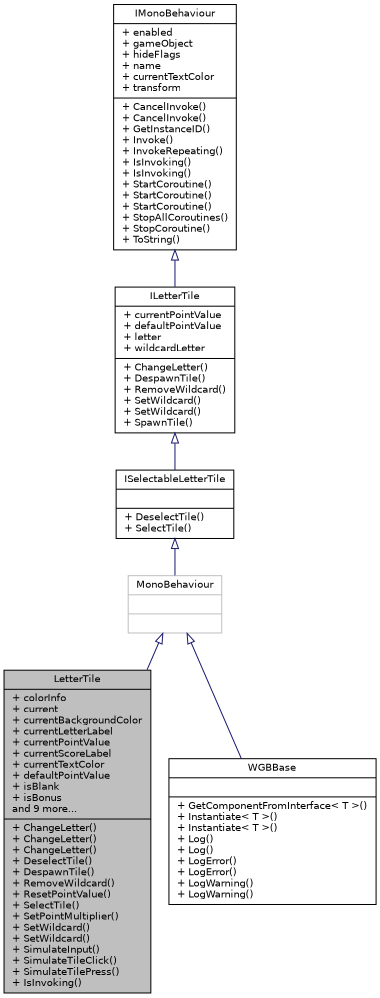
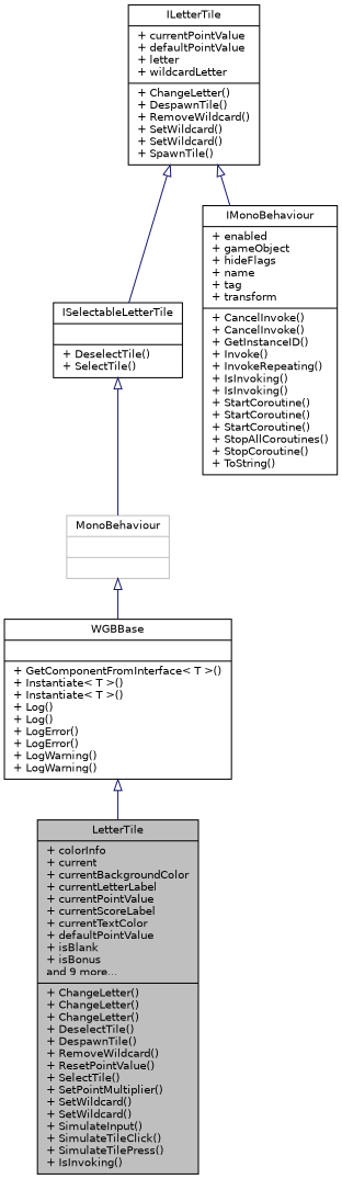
  digraph {
    node [color=black fontname=Helvetica fontsize=10 shape=record]
    edge [arrowtail=onormal color=midnightblue dir=back fontname=Helvetica fontsize=10 labelfontname=Helvetica labelfontsize=10 style=solid]
    n1 [fillcolor=grey75 fontcolor=black height=0.2 label="{LetterTile\n|+ colorInfo\l+ current\l+ currentBackgroundColor\l+ currentLetterLabel\l+ currentPointValue\l+ currentScoreLabel\l+ currentTextColor\l+ defaultPointValue\l+ isBlank\l+ isBonus\land 9 more...\l|+ ChangeLetter()\l+ ChangeLetter()\l+ ChangeLetter()\l+ DeselectTile()\l+ DespawnTile()\l+ RemoveWildcard()\l+ ResetPointValue()\l+ SelectTile()\l+ SetPointMultiplier()\l+ SetWildcard()\l+ SetWildcard()\l+ SimulateInput()\l+ SimulateTileClick()\l+ SimulateTilePress()\l+ IsInvoking()\l}" style=filled width=0.4]
    n2 [height=0.2 label="{WGBBase\n||+ GetComponentFromInterface\< T \>()\l+ Instantiate\< T \>()\l+ Instantiate\< T \>()\l+ Log()\l+ Log()\l+ LogError()\l+ LogError()\l+ LogWarning()\l+ LogWarning()\l}" width=0.4]
    n3 [color=grey75 height=0.2 label="{MonoBehaviour\n||}" width=0.4]
    n4 [height=0.2 label="{ISelectableLetterTile\n||+ DeselectTile()\l+ SelectTile()\l}" width=0.4]
    n5 [height=0.2 label="{ILetterTile\n|+ currentPointValue\l+ defaultPointValue\l+ letter\l+ wildcardLetter\l|+ ChangeLetter()\l+ DespawnTile()\l+ RemoveWildcard()\l+ SetWildcard()\l+ SetWildcard()\l+ SpawnTile()\l}" width=0.4]
-   n6 [height=0.2 label="{IMonoBehaviour\n|+ enabled\l+ gameObject\l+ hideFlags\l+ name\l+ currentTextColor\l+ transform\l|+ CancelInvoke()\l+ CancelInvoke()\l+ GetInstanceID()\l+ Invoke()\l+ InvokeRepeating()\l+ IsInvoking()\l+ IsInvoking()\l+ StartCoroutine()\l+ StartCoroutine()\l+ StartCoroutine()\l+ StopAllCoroutines()\l+ StopCoroutine()\l+ ToString()\l}" width=0.4]
-   n3 -> n1
+   n6 [height=0.2 label="{IMonoBehaviour\n|+ enabled\l+ gameObject\l+ hideFlags\l+ name\l+ tag\l+ transform\l|+ CancelInvoke()\l+ CancelInvoke()\l+ GetInstanceID()\l+ Invoke()\l+ InvokeRepeating()\l+ IsInvoking()\l+ IsInvoking()\l+ StartCoroutine()\l+ StartCoroutine()\l+ StartCoroutine()\l+ StopAllCoroutines()\l+ StopCoroutine()\l+ ToString()\l}" width=0.4]
+   n2 -> n1
    n3 -> n2
    n4 -> n3
    n5 -> n4
-   n6 -> n5
+   n5 -> n6
  }
